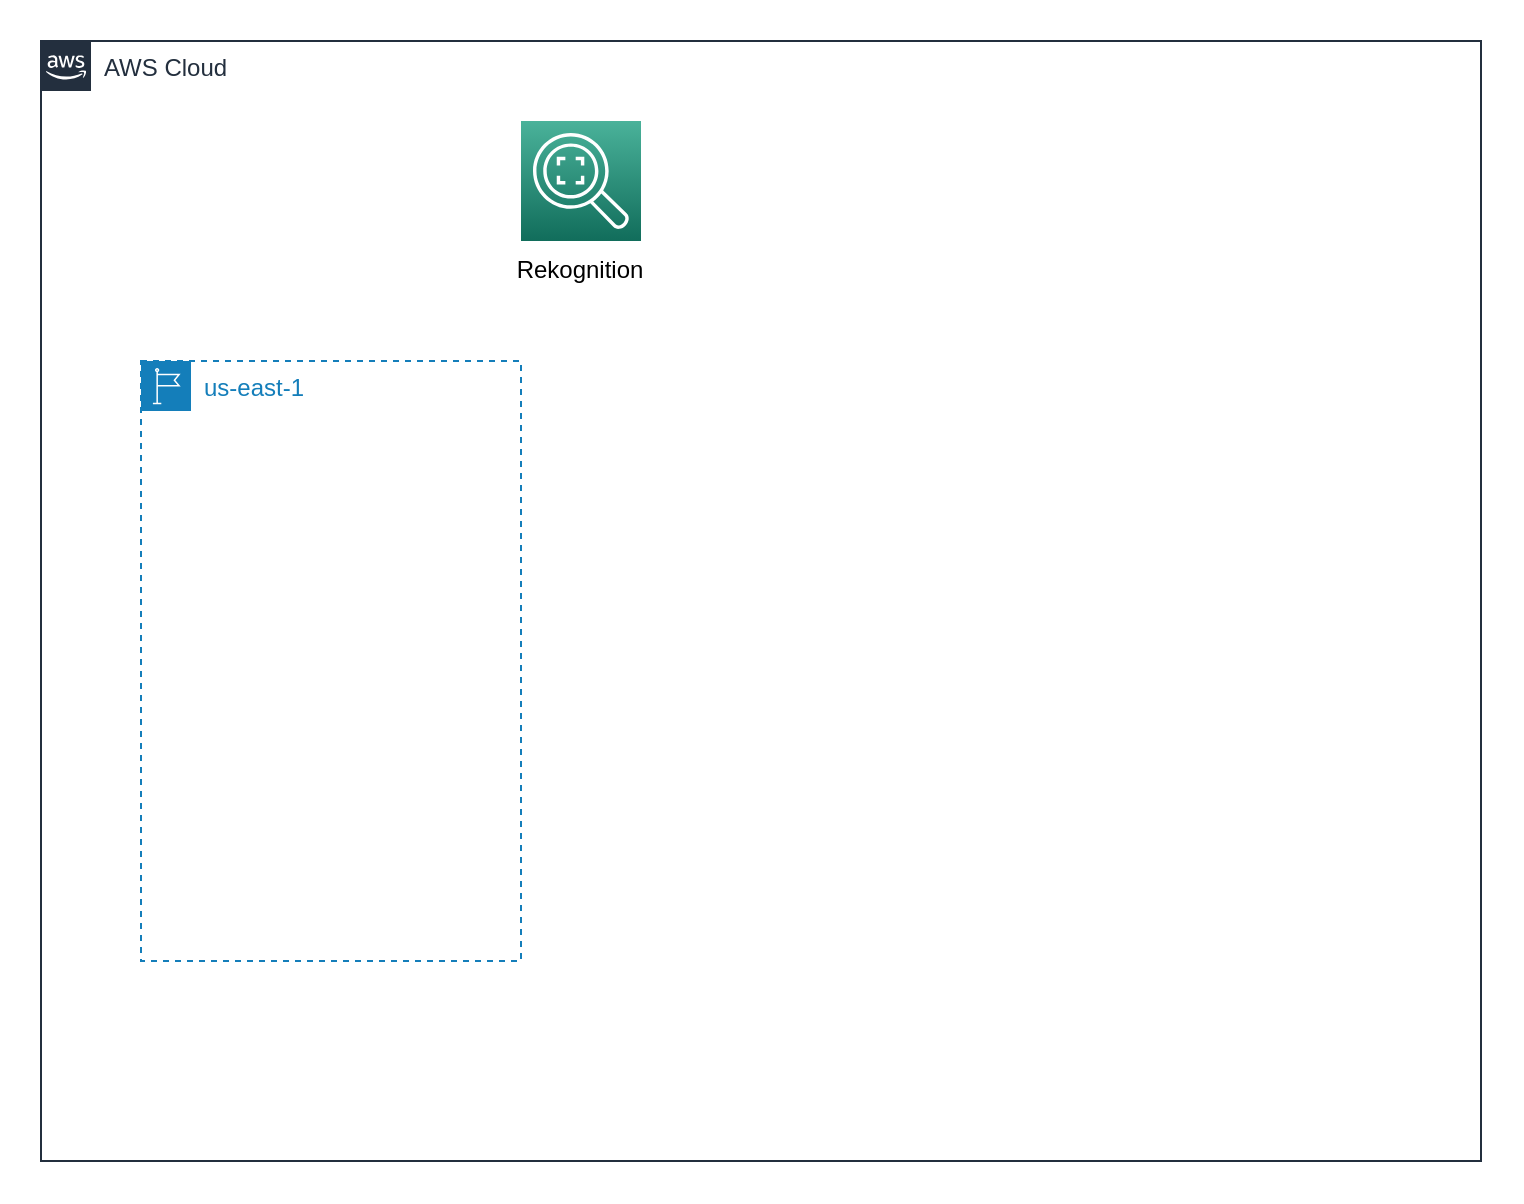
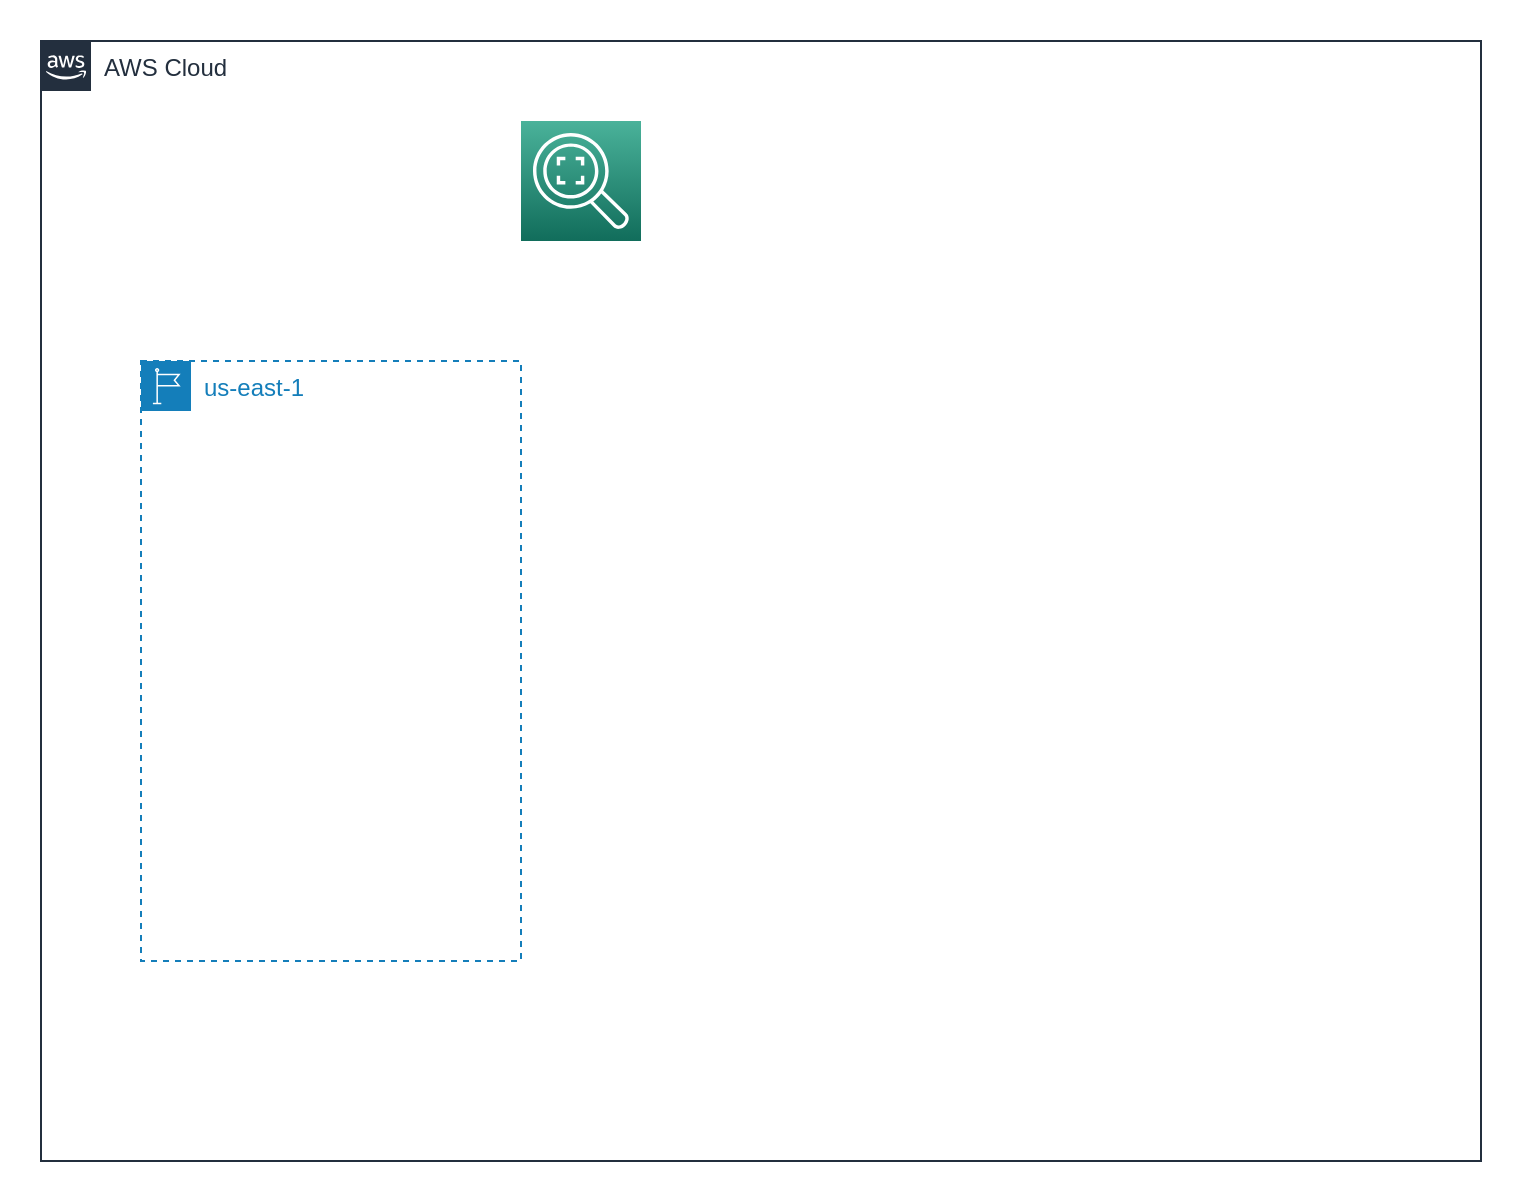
  <mxCell id="0" />
  <mxCell id="1" parent="0" />
  <mxCell id="2" value="AWS Cloud" style="points=[[0,0],[0.25,0],[0.5,0],[0.75,0],[1,0],[1,0.25],[1,0.5],[1,0.75],[1,1],[0.75,1],[0.5,1],[0.25,1],[0,1],[0,0.75],[0,0.5],[0,0.25]];outlineConnect=0;gradientColor=none;html=1;whiteSpace=wrap;fontSize=12;fontStyle=0;container=1;pointerEvents=0;collapsible=0;recursiveResize=0;shape=mxgraph.aws4.group;grIcon=mxgraph.aws4.group_aws_cloud_alt;strokeColor=#232F3E;fillColor=none;verticalAlign=top;align=left;spacingLeft=30;fontColor=#232F3E;dashed=0;" parent="1" vertex="1"><mxGeometry x="20" y="20" width="720" height="560" as="geometry" /></mxCell>
  <mxCell id="3" value="us-east-1&lt;br&gt;" style="points=[[0,0],[0.25,0],[0.5,0],[0.75,0],[1,0],[1,0.25],[1,0.5],[1,0.75],[1,1],[0.75,1],[0.5,1],[0.25,1],[0,1],[0,0.75],[0,0.5],[0,0.25]];outlineConnect=0;gradientColor=none;html=1;whiteSpace=wrap;fontSize=12;fontStyle=0;container=1;pointerEvents=0;collapsible=0;recursiveResize=0;shape=mxgraph.aws4.group;grIcon=mxgraph.aws4.group_region;strokeColor=#147EBA;fillColor=none;verticalAlign=top;align=left;spacingLeft=30;fontColor=#147EBA;dashed=1;" parent="2" vertex="1"><mxGeometry x="50" y="160" width="190" height="300" as="geometry" /></mxCell>
  <mxCell id="4" value="" style="group" parent="2" vertex="1" connectable="0"><mxGeometry x="240" y="40" width="60" height="90" as="geometry" /></mxCell>
  <mxCell id="5" value="" style="sketch=0;points=[[0,0,0],[0.25,0,0],[0.5,0,0],[0.75,0,0],[1,0,0],[0,1,0],[0.25,1,0],[0.5,1,0],[0.75,1,0],[1,1,0],[0,0.25,0],[0,0.5,0],[0,0.75,0],[1,0.25,0],[1,0.5,0],[1,0.75,0]];outlineConnect=0;fontColor=#232F3E;gradientColor=#4AB29A;gradientDirection=north;fillColor=#116D5B;strokeColor=#ffffff;dashed=0;verticalLabelPosition=bottom;verticalAlign=top;align=center;html=1;fontSize=12;fontStyle=0;aspect=fixed;shape=mxgraph.aws4.resourceIcon;resIcon=mxgraph.aws4.rekognition_2;" parent="4" vertex="1"><mxGeometry width="60" height="60" as="geometry" /></mxCell>
- <mxCell id="6" value="Rekognition" style="text;html=1;strokeColor=none;fillColor=none;align=center;verticalAlign=middle;whiteSpace=wrap;rounded=0;" parent="4" vertex="1"><mxGeometry y="60" width="60" height="30" as="geometry" /></mxCell>
